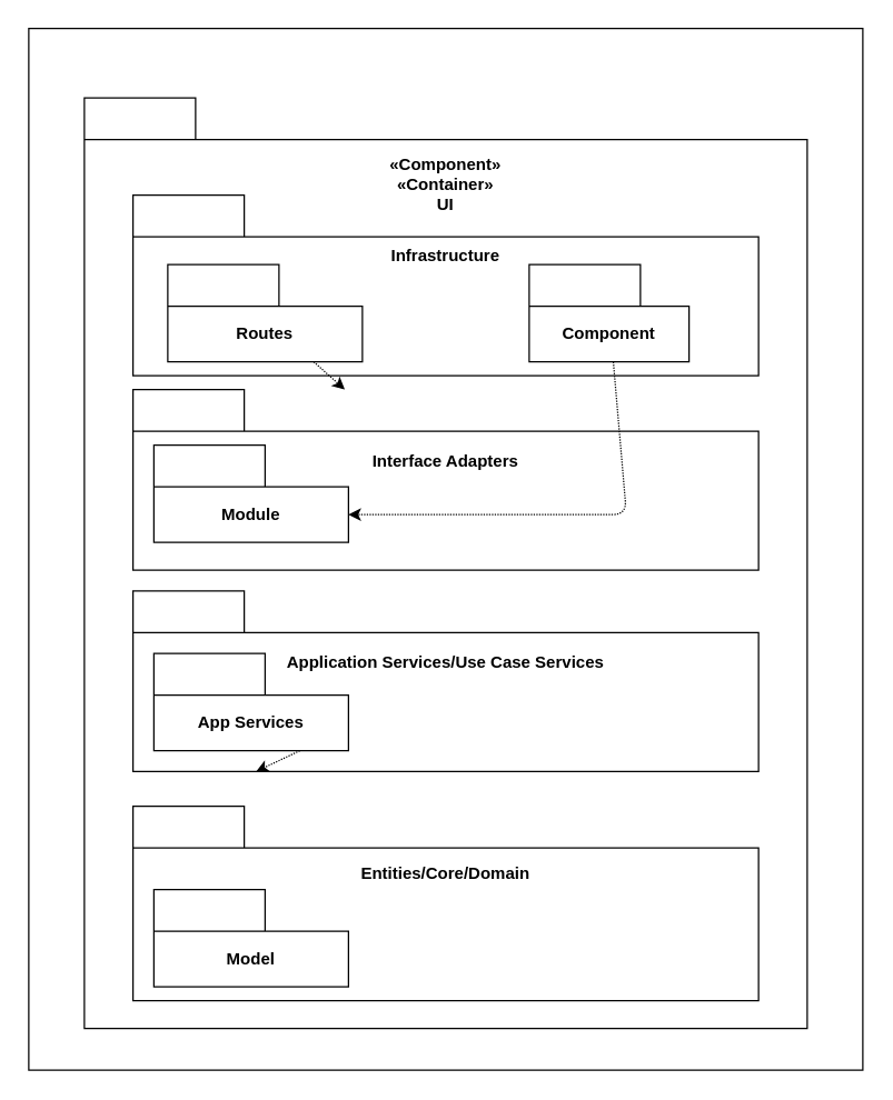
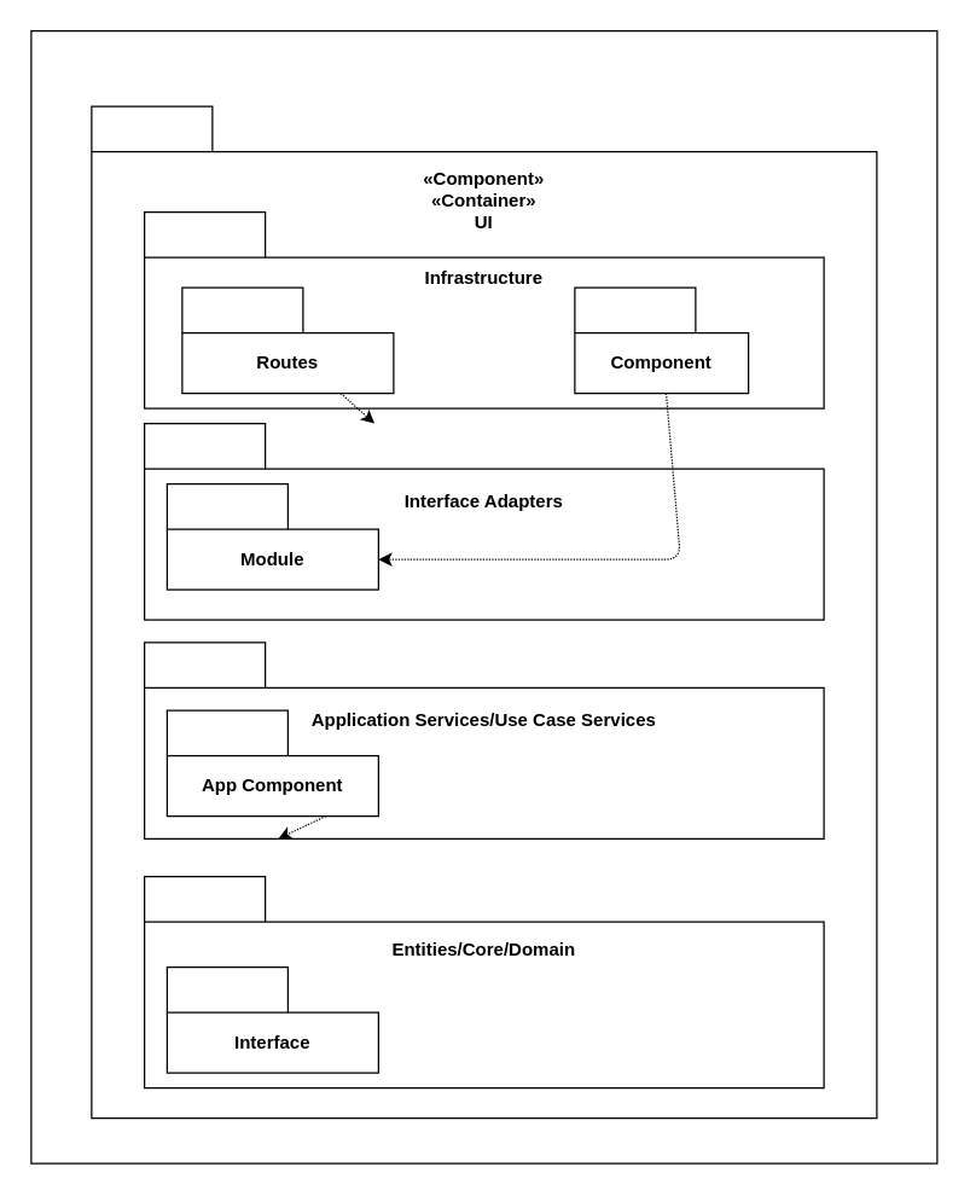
  <mxCell id="0" />
  <mxCell id="1" value="Untitled Layer" parent="0" />
  <mxCell id="2" value="" style="rounded=0;whiteSpace=wrap;html=1;" vertex="1" parent="1"><mxGeometry x="300" y="340" width="120" height="60" as="geometry" /></mxCell>
  <mxCell id="3" value="" style="rounded=0;whiteSpace=wrap;html=1;" vertex="1" parent="1"><mxGeometry x="20" y="20" width="600" height="750" as="geometry" /></mxCell>
  <mxCell id="4" style="edgeStyle=none;jumpSize=6;html=1;entryX=0;entryY=0;entryDx=140;entryDy=50;entryPerimeter=0;dashed=1;dashPattern=1 1;strokeColor=default;" edge="1" parent="1" source="9" target="15"><mxGeometry relative="1" as="geometry"><Array as="points"><mxPoint x="450" y="370" /></Array></mxGeometry></mxCell>
  <mxCell id="5" parent="0" />
  <mxCell id="6" value="&lt;div&gt;«Component»&lt;/div&gt;&lt;div&gt;«Container»&lt;/div&gt;&lt;div&gt;UI&lt;/div&gt;&lt;div&gt;&lt;br&gt;&lt;/div&gt;&lt;div&gt;&lt;br&gt;&lt;/div&gt;&lt;div&gt;&lt;br&gt;&lt;/div&gt;&lt;div&gt;&lt;br&gt;&lt;/div&gt;&lt;div&gt;&lt;br&gt;&lt;/div&gt;&lt;div&gt;&lt;br&gt;&lt;/div&gt;&lt;div&gt;&lt;br&gt;&lt;/div&gt;&lt;div&gt;&lt;br&gt;&lt;/div&gt;&lt;div&gt;&lt;br&gt;&lt;/div&gt;&lt;div&gt;&lt;br&gt;&lt;/div&gt;&lt;div&gt;&lt;br&gt;&lt;/div&gt;&lt;div&gt;&lt;br&gt;&lt;/div&gt;&lt;div&gt;&lt;br&gt;&lt;/div&gt;&lt;div&gt;&lt;br&gt;&lt;/div&gt;&lt;div&gt;&lt;br&gt;&lt;/div&gt;&lt;div&gt;&lt;br&gt;&lt;/div&gt;&lt;div&gt;&lt;br&gt;&lt;/div&gt;&lt;div&gt;&lt;br&gt;&lt;/div&gt;&lt;div&gt;&lt;br&gt;&lt;/div&gt;&lt;div&gt;&lt;br&gt;&lt;/div&gt;&lt;div&gt;&lt;br&gt;&lt;/div&gt;&lt;div&gt;&lt;br&gt;&lt;/div&gt;&lt;div&gt;&lt;br&gt;&lt;/div&gt;&lt;div&gt;&lt;br&gt;&lt;/div&gt;&lt;div&gt;&lt;br&gt;&lt;/div&gt;&lt;div&gt;&lt;br&gt;&lt;/div&gt;&lt;div&gt;&lt;br&gt;&lt;/div&gt;&lt;div&gt;&lt;br&gt;&lt;/div&gt;&lt;div&gt;&lt;br&gt;&lt;/div&gt;&lt;div&gt;&lt;br&gt;&lt;/div&gt;&lt;div&gt;&lt;br&gt;&lt;/div&gt;&lt;div&gt;&lt;br&gt;&lt;/div&gt;&lt;div&gt;&lt;br&gt;&lt;/div&gt;&lt;div&gt;&lt;br&gt;&lt;/div&gt;&lt;div&gt;&lt;br&gt;&lt;/div&gt;&lt;div&gt;&lt;br&gt;&lt;/div&gt;&lt;div&gt;&lt;br&gt;&lt;/div&gt;&lt;div&gt;&lt;br&gt;&lt;/div&gt;&lt;div&gt;&lt;br&gt;&lt;/div&gt;&lt;div&gt;&lt;br&gt;&lt;/div&gt;" style="shape=folder;fontStyle=1;tabWidth=80;tabHeight=30;tabPosition=left;html=1;boundedLbl=1;whiteSpace=wrap;" parent="5" vertex="1"><mxGeometry x="60" y="70" width="520" height="670" as="geometry" /></mxCell>
  <mxCell id="7" value="Infrastructure&lt;div&gt;&lt;br&gt;&lt;/div&gt;&lt;div&gt;&lt;br&gt;&lt;/div&gt;&lt;div&gt;&lt;br&gt;&lt;/div&gt;&lt;div&gt;&lt;br&gt;&lt;/div&gt;&lt;div&gt;&lt;br&gt;&lt;/div&gt;" style="shape=folder;fontStyle=1;tabWidth=80;tabHeight=30;tabPosition=left;html=1;boundedLbl=1;whiteSpace=wrap;" parent="5" vertex="1"><mxGeometry x="95" y="140" width="450" height="130" as="geometry" /></mxCell>
  <mxCell id="8" value="Routes" style="shape=folder;fontStyle=1;tabWidth=80;tabHeight=30;tabPosition=left;html=1;boundedLbl=1;whiteSpace=wrap;" parent="5" vertex="1"><mxGeometry x="120" y="190" width="140" height="70" as="geometry" /></mxCell>
  <mxCell id="9" value="Component" style="shape=folder;fontStyle=1;tabWidth=80;tabHeight=30;tabPosition=left;html=1;boundedLbl=1;whiteSpace=wrap;" parent="5" vertex="1"><mxGeometry x="380" y="190" width="115" height="70" as="geometry" /></mxCell>
  <mxCell id="10" value="&lt;div&gt;Interface Adapters&lt;/div&gt;&lt;div&gt;&lt;br&gt;&lt;/div&gt;&lt;div&gt;&lt;br&gt;&lt;/div&gt;&lt;div&gt;&lt;br&gt;&lt;/div&gt;&lt;div&gt;&lt;br&gt;&lt;/div&gt;" style="shape=folder;fontStyle=1;tabWidth=80;tabHeight=30;tabPosition=left;html=1;boundedLbl=1;whiteSpace=wrap;" parent="5" vertex="1"><mxGeometry x="95" y="280" width="450" height="130" as="geometry" /></mxCell>
  <mxCell id="11" value="&lt;div&gt;Application Services/Use Case Services&lt;/div&gt;&lt;div&gt;&lt;br&gt;&lt;/div&gt;&lt;div&gt;&lt;br&gt;&lt;/div&gt;&lt;div&gt;&lt;br&gt;&lt;/div&gt;&lt;div&gt;&lt;br&gt;&lt;/div&gt;" style="shape=folder;fontStyle=1;tabWidth=80;tabHeight=30;tabPosition=left;html=1;boundedLbl=1;whiteSpace=wrap;" parent="5" vertex="1"><mxGeometry x="95" y="425" width="450" height="130" as="geometry" /></mxCell>
- <mxCell id="12" value="App Services" style="shape=folder;fontStyle=1;tabWidth=80;tabHeight=30;tabPosition=left;html=1;boundedLbl=1;whiteSpace=wrap;" parent="5" vertex="1"><mxGeometry x="110" y="470" width="140" height="70" as="geometry" /></mxCell>
+ <mxCell id="12" value="App Component" style="shape=folder;fontStyle=1;tabWidth=80;tabHeight=30;tabPosition=left;html=1;boundedLbl=1;whiteSpace=wrap;" parent="5" vertex="1"><mxGeometry x="110" y="470" width="140" height="70" as="geometry" /></mxCell>
  <mxCell id="13" value="&lt;div&gt;Entities/Core/Domain&lt;/div&gt;&lt;div&gt;&lt;br&gt;&lt;/div&gt;&lt;div&gt;&lt;br&gt;&lt;/div&gt;&lt;div&gt;&lt;br&gt;&lt;/div&gt;&lt;div&gt;&lt;br&gt;&lt;/div&gt;&lt;div&gt;&lt;br&gt;&lt;/div&gt;" style="shape=folder;fontStyle=1;tabWidth=80;tabHeight=30;tabPosition=left;html=1;boundedLbl=1;whiteSpace=wrap;" parent="5" vertex="1"><mxGeometry x="95" y="580" width="450" height="140" as="geometry" /></mxCell>
- <mxCell id="14" value="Model" style="shape=folder;fontStyle=1;tabWidth=80;tabHeight=30;tabPosition=left;html=1;boundedLbl=1;whiteSpace=wrap;" parent="5" vertex="1"><mxGeometry x="110" y="640" width="140" height="70" as="geometry" /></mxCell>
+ <mxCell id="14" value="Interface" style="shape=folder;fontStyle=1;tabWidth=80;tabHeight=30;tabPosition=left;html=1;boundedLbl=1;whiteSpace=wrap;" parent="5" vertex="1"><mxGeometry x="110" y="640" width="140" height="70" as="geometry" /></mxCell>
  <mxCell id="15" value="Module" style="shape=folder;fontStyle=1;tabWidth=80;tabHeight=30;tabPosition=left;html=1;boundedLbl=1;whiteSpace=wrap;" parent="5" vertex="1"><mxGeometry x="110" y="320" width="140" height="70" as="geometry" /></mxCell>
  <mxCell id="16" style="edgeStyle=none;html=1;exitX=0.75;exitY=1;exitDx=0;exitDy=0;exitPerimeter=0;dashed=1;dashPattern=1 1;strokeColor=default;jumpSize=6;" edge="1" parent="5" source="8" target="10"><mxGeometry relative="1" as="geometry" /></mxCell>
  <mxCell id="17" style="edgeStyle=none;jumpSize=6;html=1;entryX=0;entryY=0;entryDx=140;entryDy=50;entryPerimeter=0;dashed=1;dashPattern=1 1;strokeColor=default;" edge="1" parent="5" source="9" target="15"><mxGeometry relative="1" as="geometry"><Array as="points"><mxPoint x="450" y="370" /></Array></mxGeometry></mxCell>
  <mxCell id="18" style="edgeStyle=none;jumpSize=6;html=1;exitX=0.75;exitY=1;exitDx=0;exitDy=0;exitPerimeter=0;dashed=1;dashPattern=1 1;strokeColor=default;" edge="1" parent="5" source="12" target="11"><mxGeometry relative="1" as="geometry" /></mxCell>
